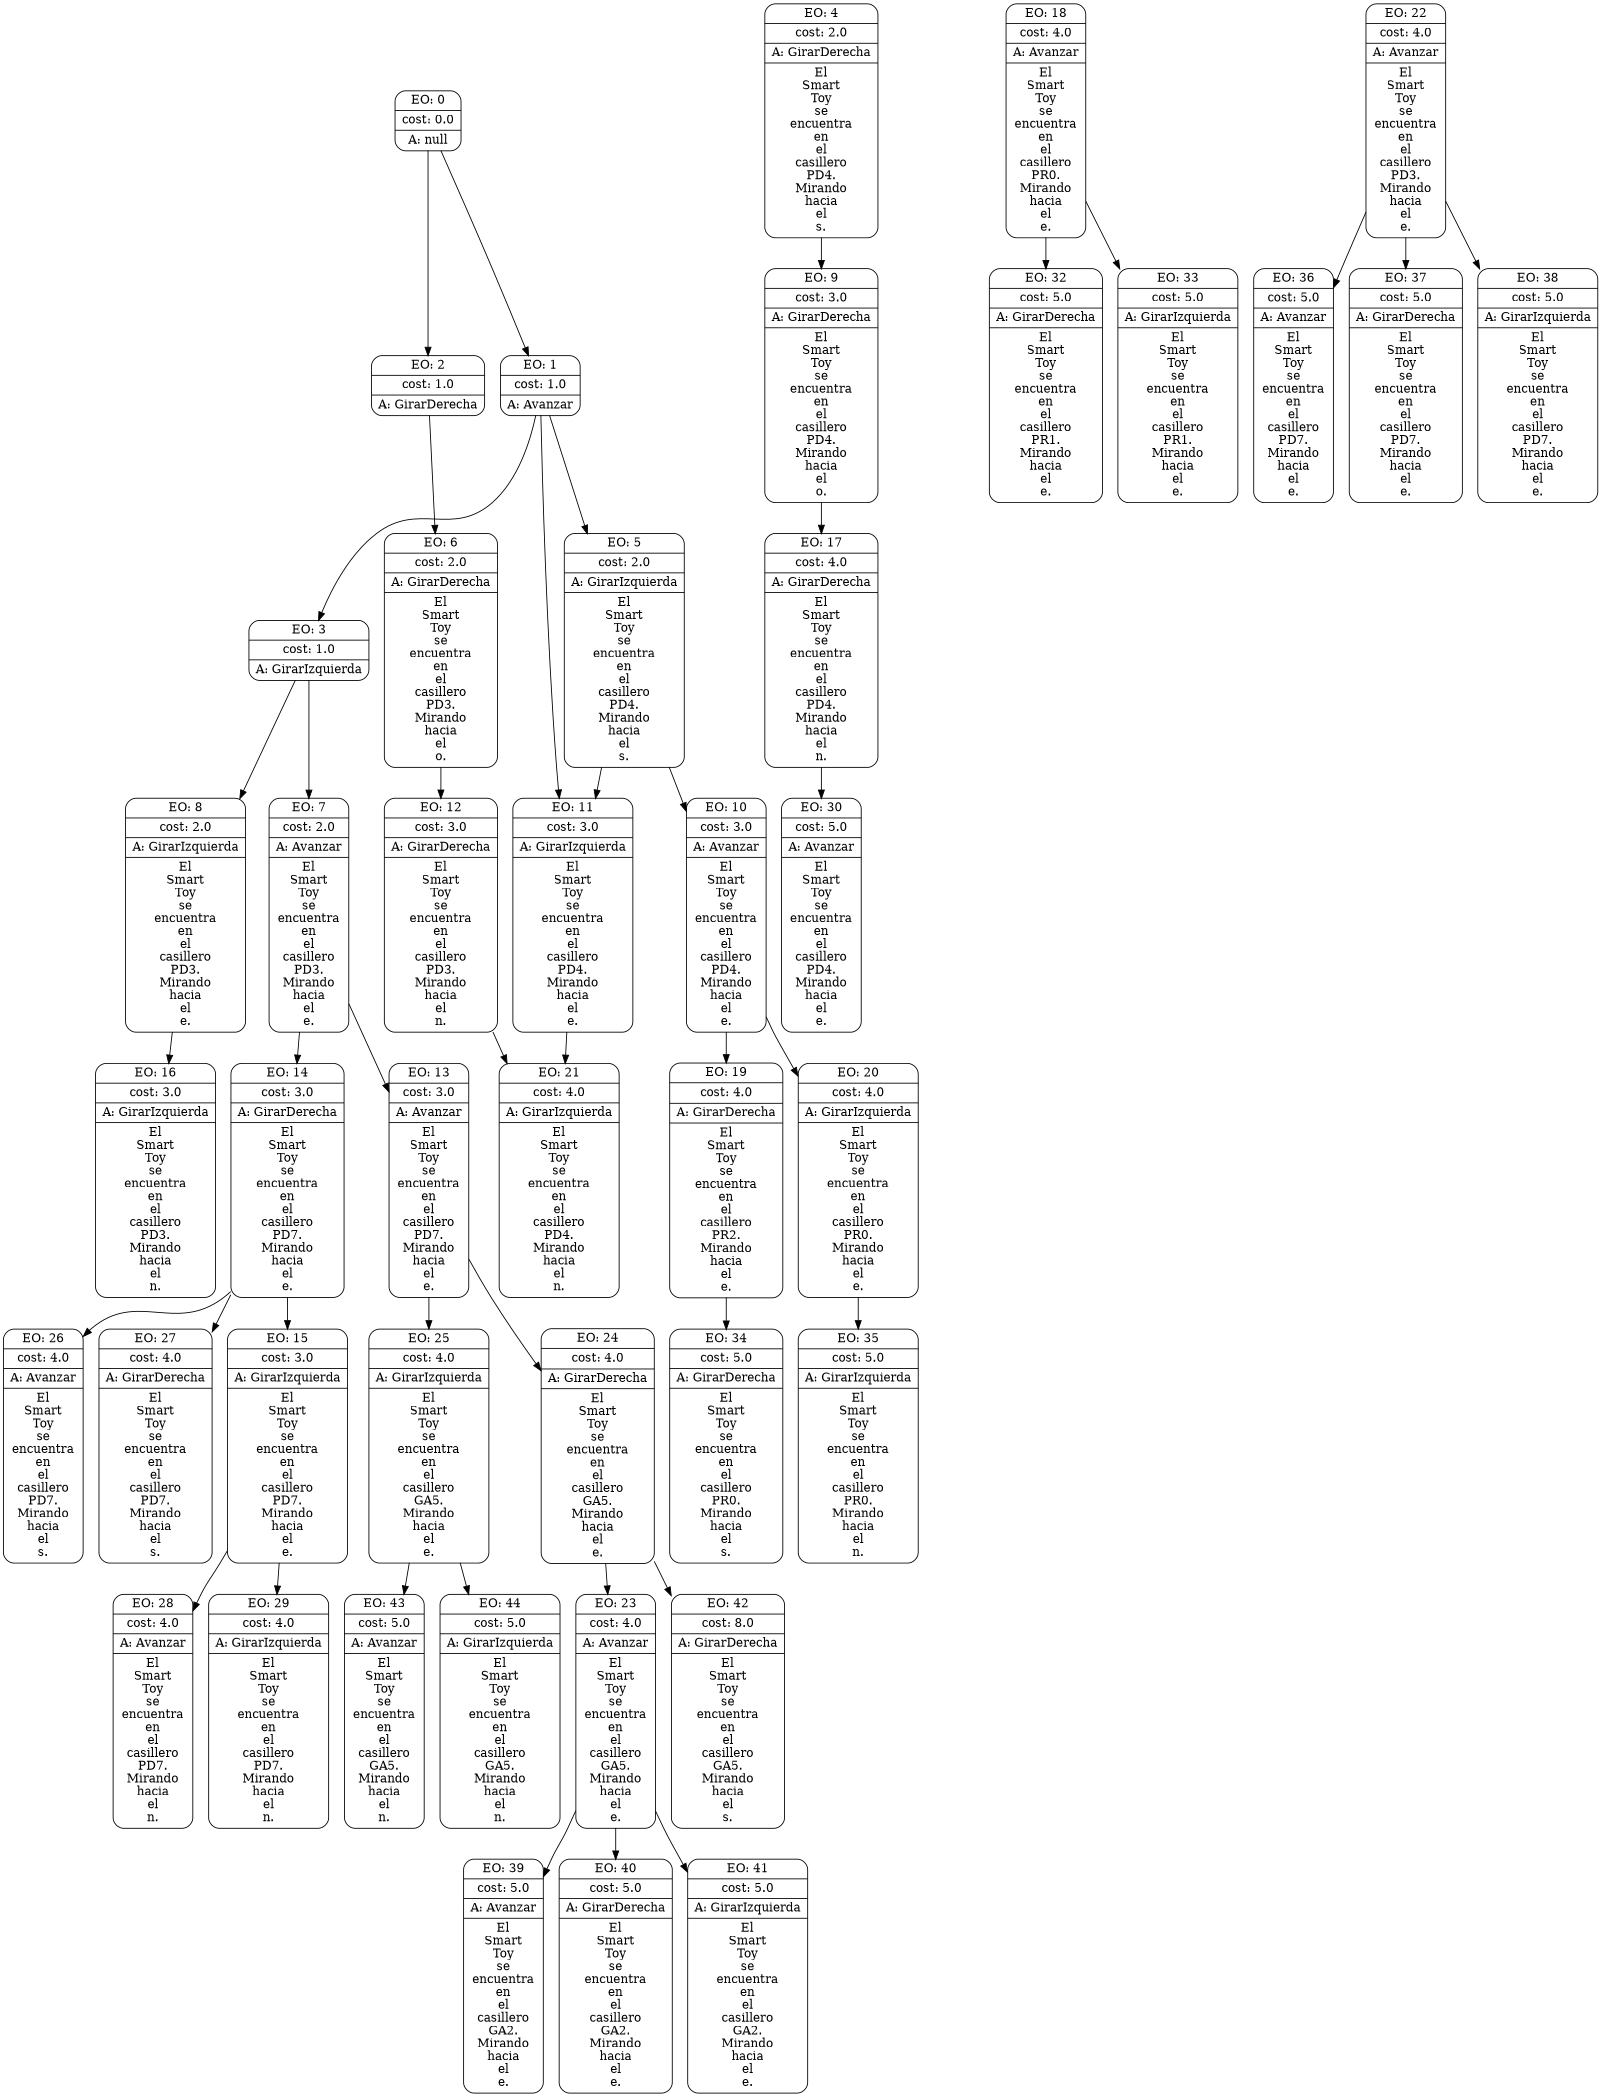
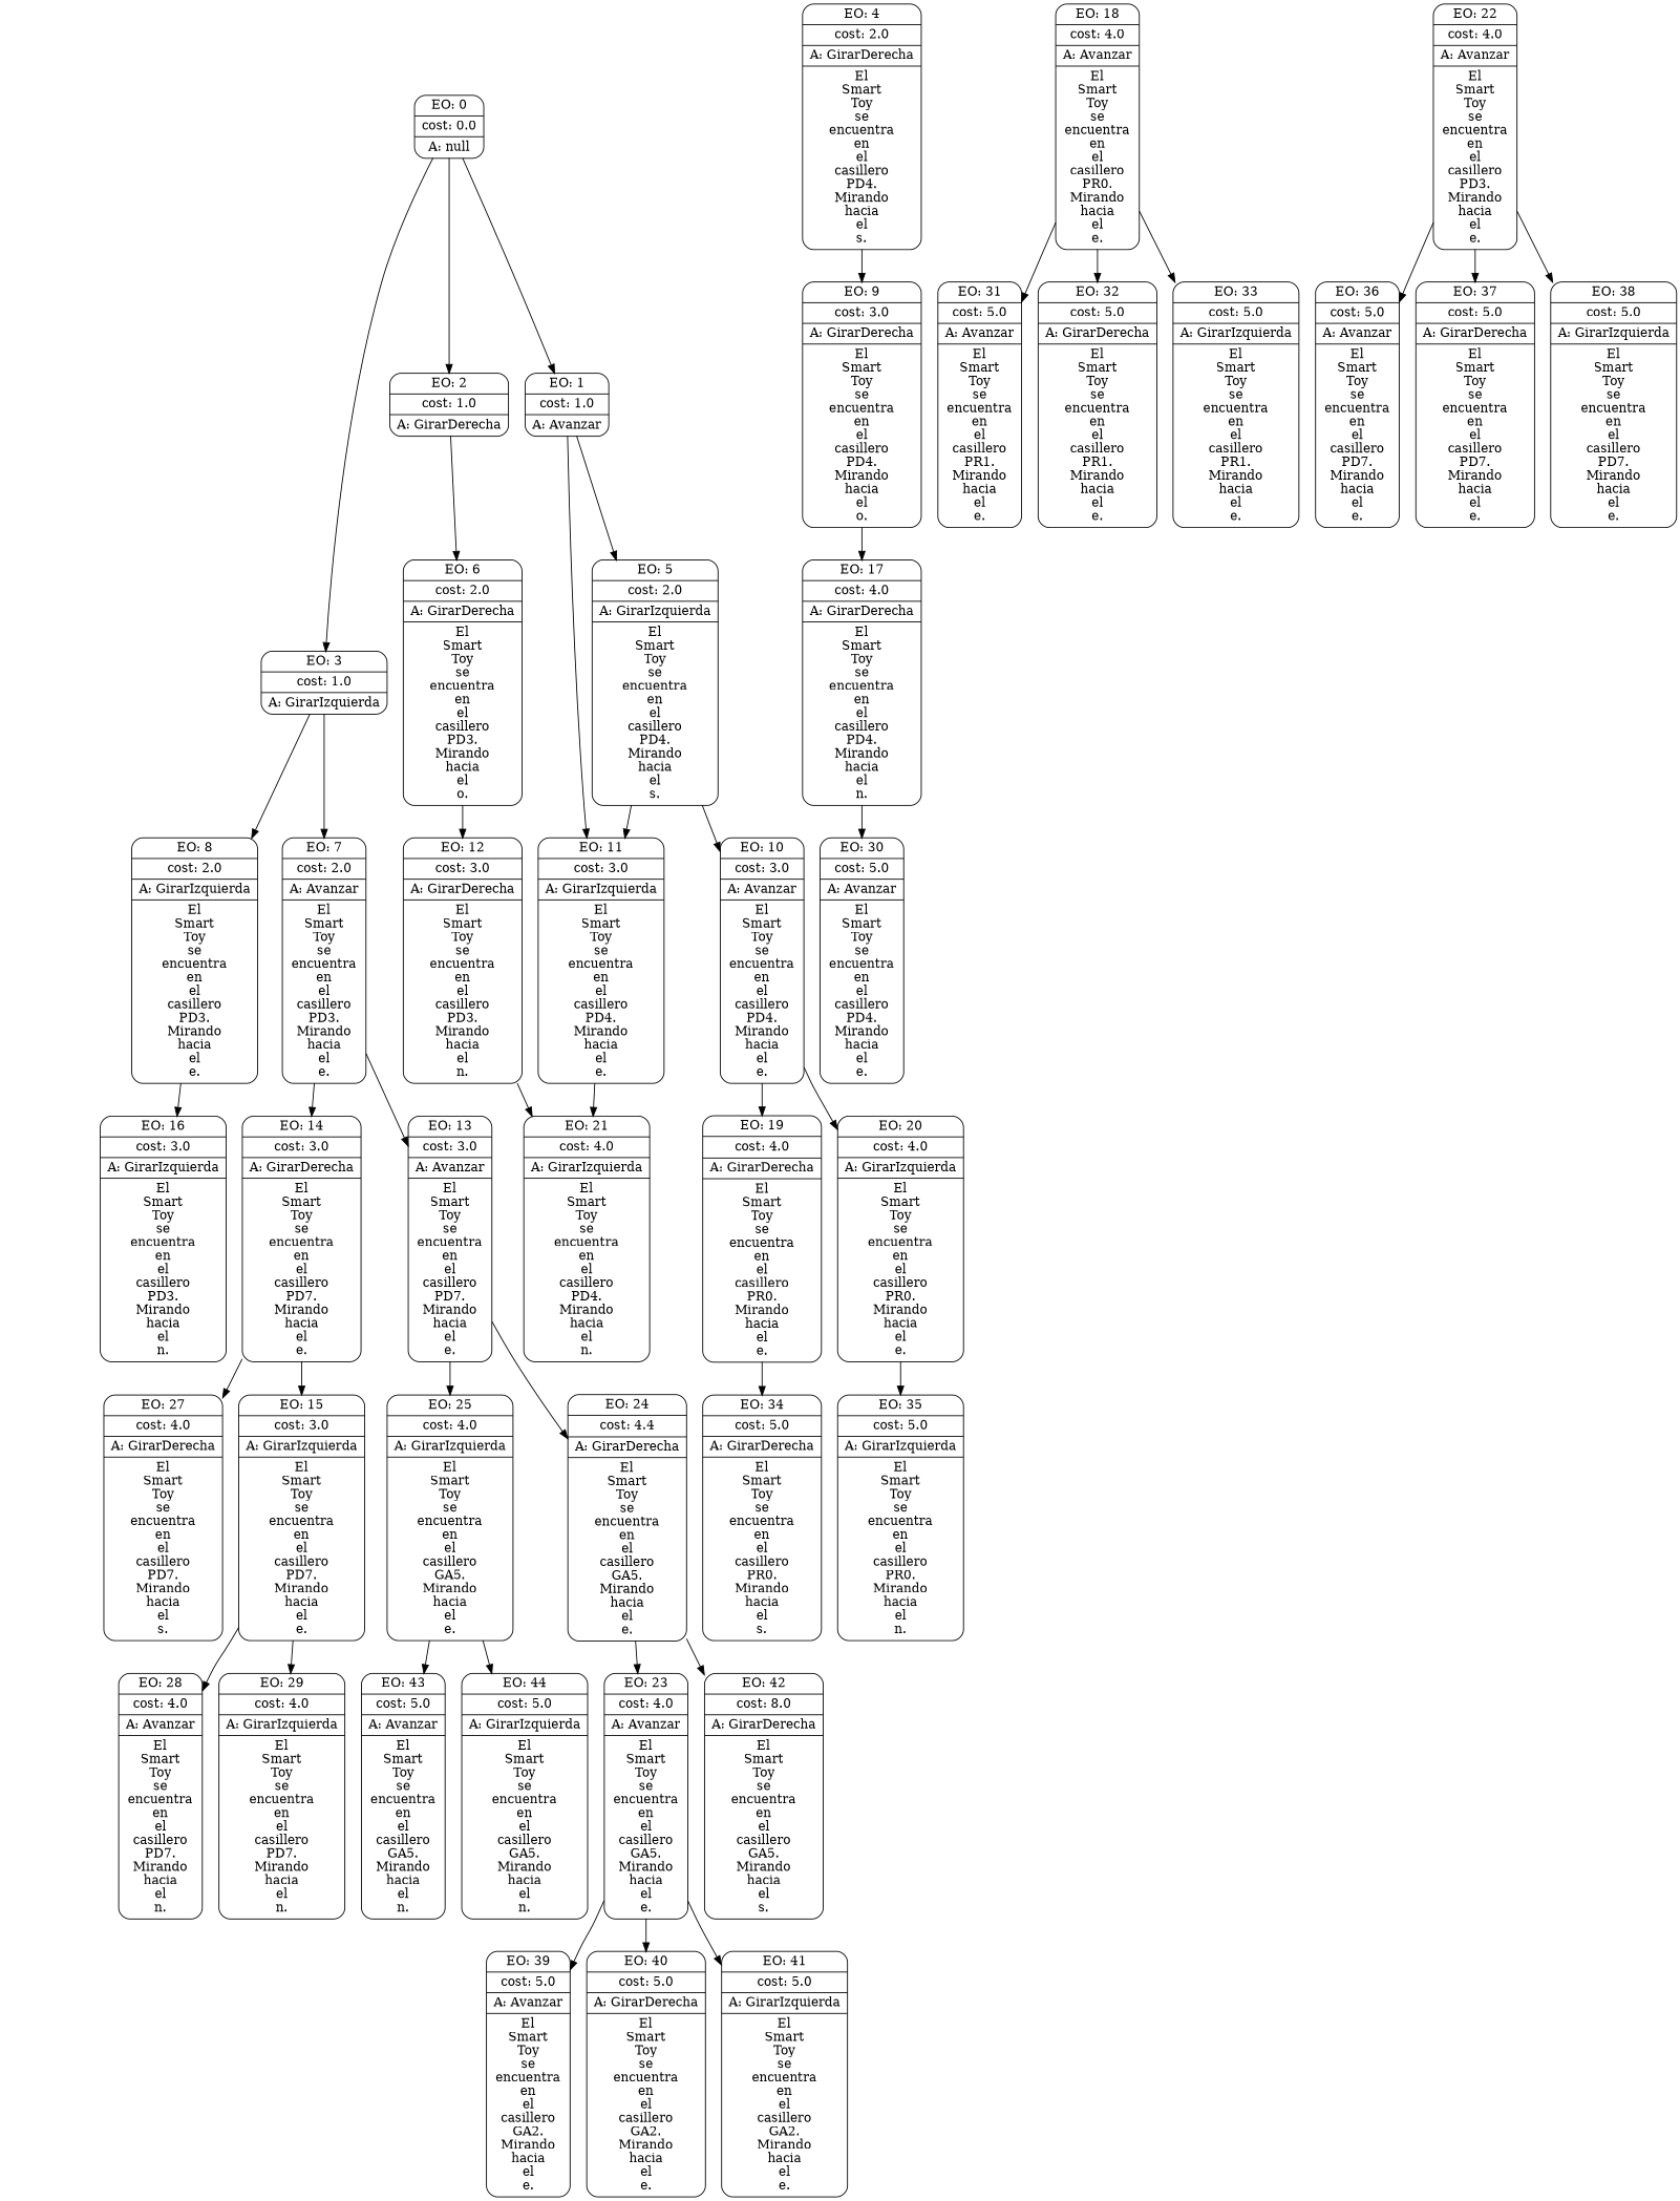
  digraph {
    node [shape=Mrecord]
    n1 [label="{EO: 0|cost: 0.0|A: null}"]
    n2 [label="{EO: 1|cost: 1.0|A: Avanzar}"]
    n3 [label="{EO: 2|cost: 1.0|A: GirarDerecha}"]
    n4 [label="{EO: 3|cost: 1.0|A: GirarIzquierda}"]
    n5 [label="{EO: 5|cost: 2.0|A: GirarIzquierda|El\nSmart\nToy\nse\nencuentra\nen\nel\ncasillero\nPD4.\nMirando\nhacia\nel\ns.\n}"]
    n6 [label="{EO: 11|cost: 3.0|A: GirarIzquierda|El\nSmart\nToy\nse\nencuentra\nen\nel\ncasillero\nPD4.\nMirando\nhacia\nel\ne.\n}"]
    n7 [label="{EO: 6|cost: 2.0|A: GirarDerecha|El\nSmart\nToy\nse\nencuentra\nen\nel\ncasillero\nPD3.\nMirando\nhacia\nel\no.\n}"]
    n8 [label="{EO: 7|cost: 2.0|A: Avanzar|El\nSmart\nToy\nse\nencuentra\nen\nel\ncasillero\nPD3.\nMirando\nhacia\nel\ne.\n}"]
    n9 [label="{EO: 8|cost: 2.0|A: GirarIzquierda|El\nSmart\nToy\nse\nencuentra\nen\nel\ncasillero\nPD3.\nMirando\nhacia\nel\ne.\n}"]
    n10 [label="{EO: 4|cost: 2.0|A: GirarDerecha|El\nSmart\nToy\nse\nencuentra\nen\nel\ncasillero\nPD4.\nMirando\nhacia\nel\ns.\n}"]
    n11 [label="{EO: 9|cost: 3.0|A: GirarDerecha|El\nSmart\nToy\nse\nencuentra\nen\nel\ncasillero\nPD4.\nMirando\nhacia\nel\no.\n}"]
    n12 [label="{EO: 10|cost: 3.0|A: Avanzar|El\nSmart\nToy\nse\nencuentra\nen\nel\ncasillero\nPD4.\nMirando\nhacia\nel\ne.\n}"]
    n13 [label="{EO: 17|cost: 4.0|A: GirarDerecha|El\nSmart\nToy\nse\nencuentra\nen\nel\ncasillero\nPD4.\nMirando\nhacia\nel\nn.\n}"]
    n14 [label="{EO: 30|cost: 5.0|A: Avanzar|El\nSmart\nToy\nse\nencuentra\nen\nel\ncasillero\nPD4.\nMirando\nhacia\nel\ne.\n}"]
-   n15 [label="{EO: 19|cost: 4.0|A: GirarDerecha|El\nSmart\nToy\nse\nencuentra\nen\nel\ncasillero\nPR2.\nMirando\nhacia\nel\ne.\n}"]
+   n15 [label="{EO: 19|cost: 4.0|A: GirarDerecha|El\nSmart\nToy\nse\nencuentra\nen\nel\ncasillero\nPR0.\nMirando\nhacia\nel\ne.\n}"]
    n16 [label="{EO: 20|cost: 4.0|A: GirarIzquierda|El\nSmart\nToy\nse\nencuentra\nen\nel\ncasillero\nPR0.\nMirando\nhacia\nel\ne.\n}"]
    n17 [label="{EO: 21|cost: 4.0|A: GirarIzquierda|El\nSmart\nToy\nse\nencuentra\nen\nel\ncasillero\nPD4.\nMirando\nhacia\nel\nn.\n}"]
    n18 [label="{EO: 18|cost: 4.0|A: Avanzar|El\nSmart\nToy\nse\nencuentra\nen\nel\ncasillero\nPR0.\nMirando\nhacia\nel\ne.\n}"]
+   n19 [label="{EO: 31|cost: 5.0|A: Avanzar|El\nSmart\nToy\nse\nencuentra\nen\nel\ncasillero\nPR1.\nMirando\nhacia\nel\ne.\n}"]
    n20 [label="{EO: 32|cost: 5.0|A: GirarDerecha|El\nSmart\nToy\nse\nencuentra\nen\nel\ncasillero\nPR1.\nMirando\nhacia\nel\ne.\n}"]
    n21 [label="{EO: 33|cost: 5.0|A: GirarIzquierda|El\nSmart\nToy\nse\nencuentra\nen\nel\ncasillero\nPR1.\nMirando\nhacia\nel\ne.\n}"]
    n22 [label="{EO: 34|cost: 5.0|A: GirarDerecha|El\nSmart\nToy\nse\nencuentra\nen\nel\ncasillero\nPR0.\nMirando\nhacia\nel\ns.\n}"]
    n23 [label="{EO: 35|cost: 5.0|A: GirarIzquierda|El\nSmart\nToy\nse\nencuentra\nen\nel\ncasillero\nPR0.\nMirando\nhacia\nel\nn.\n}"]
    n24 [label="{EO: 12|cost: 3.0|A: GirarDerecha|El\nSmart\nToy\nse\nencuentra\nen\nel\ncasillero\nPD3.\nMirando\nhacia\nel\nn.\n}"]
    n25 [label="{EO: 22|cost: 4.0|A: Avanzar|El\nSmart\nToy\nse\nencuentra\nen\nel\ncasillero\nPD3.\nMirando\nhacia\nel\ne.\n}"]
    n26 [label="{EO: 36|cost: 5.0|A: Avanzar|El\nSmart\nToy\nse\nencuentra\nen\nel\ncasillero\nPD7.\nMirando\nhacia\nel\ne.\n}"]
    n27 [label="{EO: 37|cost: 5.0|A: GirarDerecha|El\nSmart\nToy\nse\nencuentra\nen\nel\ncasillero\nPD7.\nMirando\nhacia\nel\ne.\n}"]
    n28 [label="{EO: 38|cost: 5.0|A: GirarIzquierda|El\nSmart\nToy\nse\nencuentra\nen\nel\ncasillero\nPD7.\nMirando\nhacia\nel\ne.\n}"]
    n29 [label="{EO: 13|cost: 3.0|A: Avanzar|El\nSmart\nToy\nse\nencuentra\nen\nel\ncasillero\nPD7.\nMirando\nhacia\nel\ne.\n}"]
    n30 [label="{EO: 14|cost: 3.0|A: GirarDerecha|El\nSmart\nToy\nse\nencuentra\nen\nel\ncasillero\nPD7.\nMirando\nhacia\nel\ne.\n}"]
    n31 [label="{EO: 16|cost: 3.0|A: GirarIzquierda|El\nSmart\nToy\nse\nencuentra\nen\nel\ncasillero\nPD3.\nMirando\nhacia\nel\nn.\n}"]
-   n32 [label="{EO: 24|cost: 4.0|A: GirarDerecha|El\nSmart\nToy\nse\nencuentra\nen\nel\ncasillero\nGA5.\nMirando\nhacia\nel\ne.\n}"]
+   n32 [label="{EO: 24|cost: 4.4|A: GirarDerecha|El\nSmart\nToy\nse\nencuentra\nen\nel\ncasillero\nGA5.\nMirando\nhacia\nel\ne.\n}"]
    n33 [label="{EO: 25|cost: 4.0|A: GirarIzquierda|El\nSmart\nToy\nse\nencuentra\nen\nel\ncasillero\nGA5.\nMirando\nhacia\nel\ne.\n}"]
    n34 [label="{EO: 15|cost: 3.0|A: GirarIzquierda|El\nSmart\nToy\nse\nencuentra\nen\nel\ncasillero\nPD7.\nMirando\nhacia\nel\ne.\n}"]
-   n35 [label="{EO: 26|cost: 4.0|A: Avanzar|El\nSmart\nToy\nse\nencuentra\nen\nel\ncasillero\nPD7.\nMirando\nhacia\nel\ns.\n}"]
    n36 [label="{EO: 27|cost: 4.0|A: GirarDerecha|El\nSmart\nToy\nse\nencuentra\nen\nel\ncasillero\nPD7.\nMirando\nhacia\nel\ns.\n}"]
    n37 [label="{EO: 28|cost: 4.0|A: Avanzar|El\nSmart\nToy\nse\nencuentra\nen\nel\ncasillero\nPD7.\nMirando\nhacia\nel\nn.\n}"]
    n38 [label="{EO: 29|cost: 4.0|A: GirarIzquierda|El\nSmart\nToy\nse\nencuentra\nen\nel\ncasillero\nPD7.\nMirando\nhacia\nel\nn.\n}"]
    n39 [label="{EO: 23|cost: 4.0|A: Avanzar|El\nSmart\nToy\nse\nencuentra\nen\nel\ncasillero\nGA5.\nMirando\nhacia\nel\ne.\n}"]
    n40 [label="{EO: 39|cost: 5.0|A: Avanzar|El\nSmart\nToy\nse\nencuentra\nen\nel\ncasillero\nGA2.\nMirando\nhacia\nel\ne.\n}"]
    n41 [label="{EO: 40|cost: 5.0|A: GirarDerecha|El\nSmart\nToy\nse\nencuentra\nen\nel\ncasillero\nGA2.\nMirando\nhacia\nel\ne.\n}"]
    n42 [label="{EO: 41|cost: 5.0|A: GirarIzquierda|El\nSmart\nToy\nse\nencuentra\nen\nel\ncasillero\nGA2.\nMirando\nhacia\nel\ne.\n}"]
    n43 [label="{EO: 42|cost: 8.0|A: GirarDerecha|El\nSmart\nToy\nse\nencuentra\nen\nel\ncasillero\nGA5.\nMirando\nhacia\nel\ns.\n}"]
    n44 [label="{EO: 43|cost: 5.0|A: Avanzar|El\nSmart\nToy\nse\nencuentra\nen\nel\ncasillero\nGA5.\nMirando\nhacia\nel\nn.\n}"]
    n45 [label="{EO: 44|cost: 5.0|A: GirarIzquierda|El\nSmart\nToy\nse\nencuentra\nen\nel\ncasillero\nGA5.\nMirando\nhacia\nel\nn.\n}"]
    n1 -> n2
    n1 -> n3
-   n2 -> n4
+   n1 -> n4
    n2 -> n5
    n2 -> n6
    n3 -> n7
    n4 -> n8
    n4 -> n9
    n5 -> n6
    n5 -> n12
    n6 -> n17
    n7 -> n24
    n8 -> n29
    n8 -> n30
    n9 -> n31
    n10 -> n11
    n11 -> n13
    n12 -> n15
    n12 -> n16
    n13 -> n14
    n15 -> n22
    n16 -> n23
+   n18 -> n19
    n18 -> n20
    n18 -> n21
    n24 -> n17
    n25 -> n26
    n25 -> n27
    n25 -> n28
    n29 -> n32
    n29 -> n33
    n30 -> n34
-   n30 -> n35
    n30 -> n36
    n32 -> n39
    n32 -> n43
    n33 -> n44
    n33 -> n45
    n34 -> n37
    n34 -> n38
    n39 -> n40
    n39 -> n41
    n39 -> n42
  }
